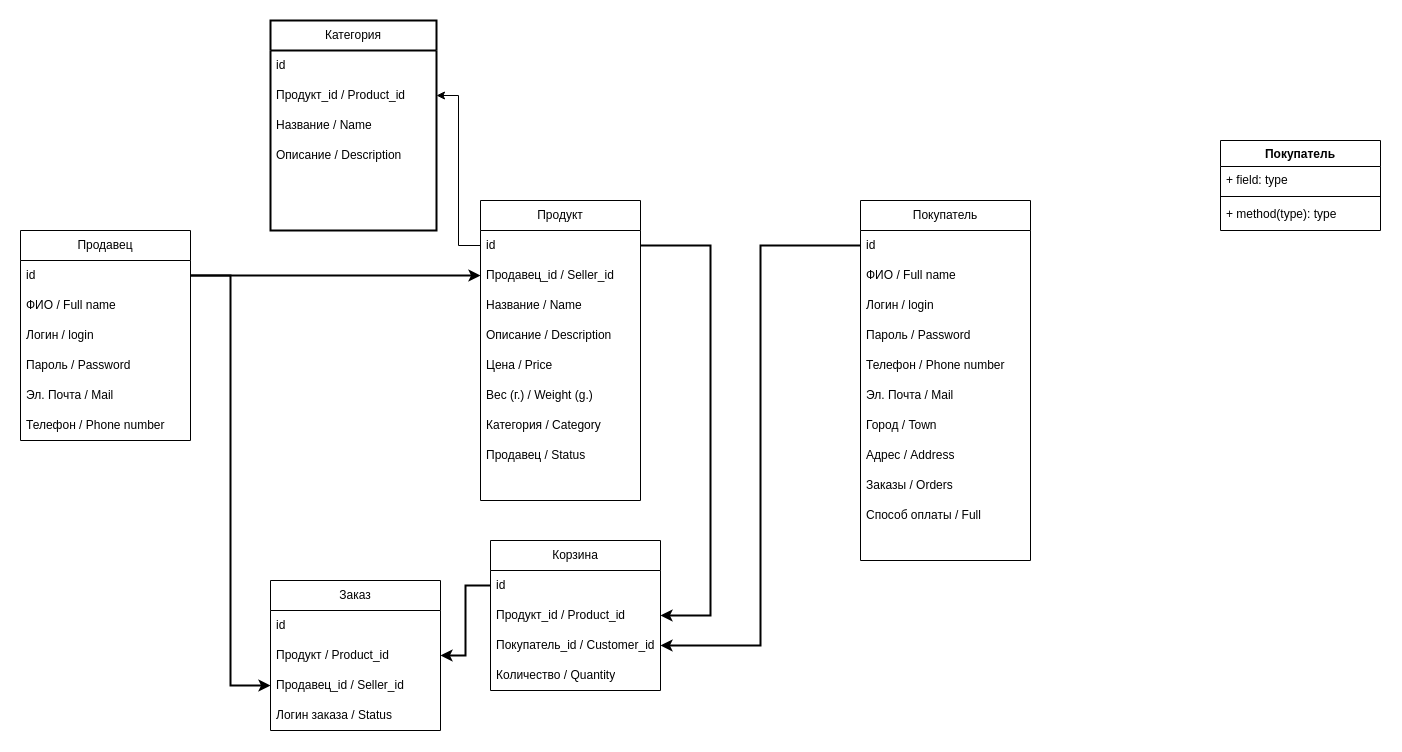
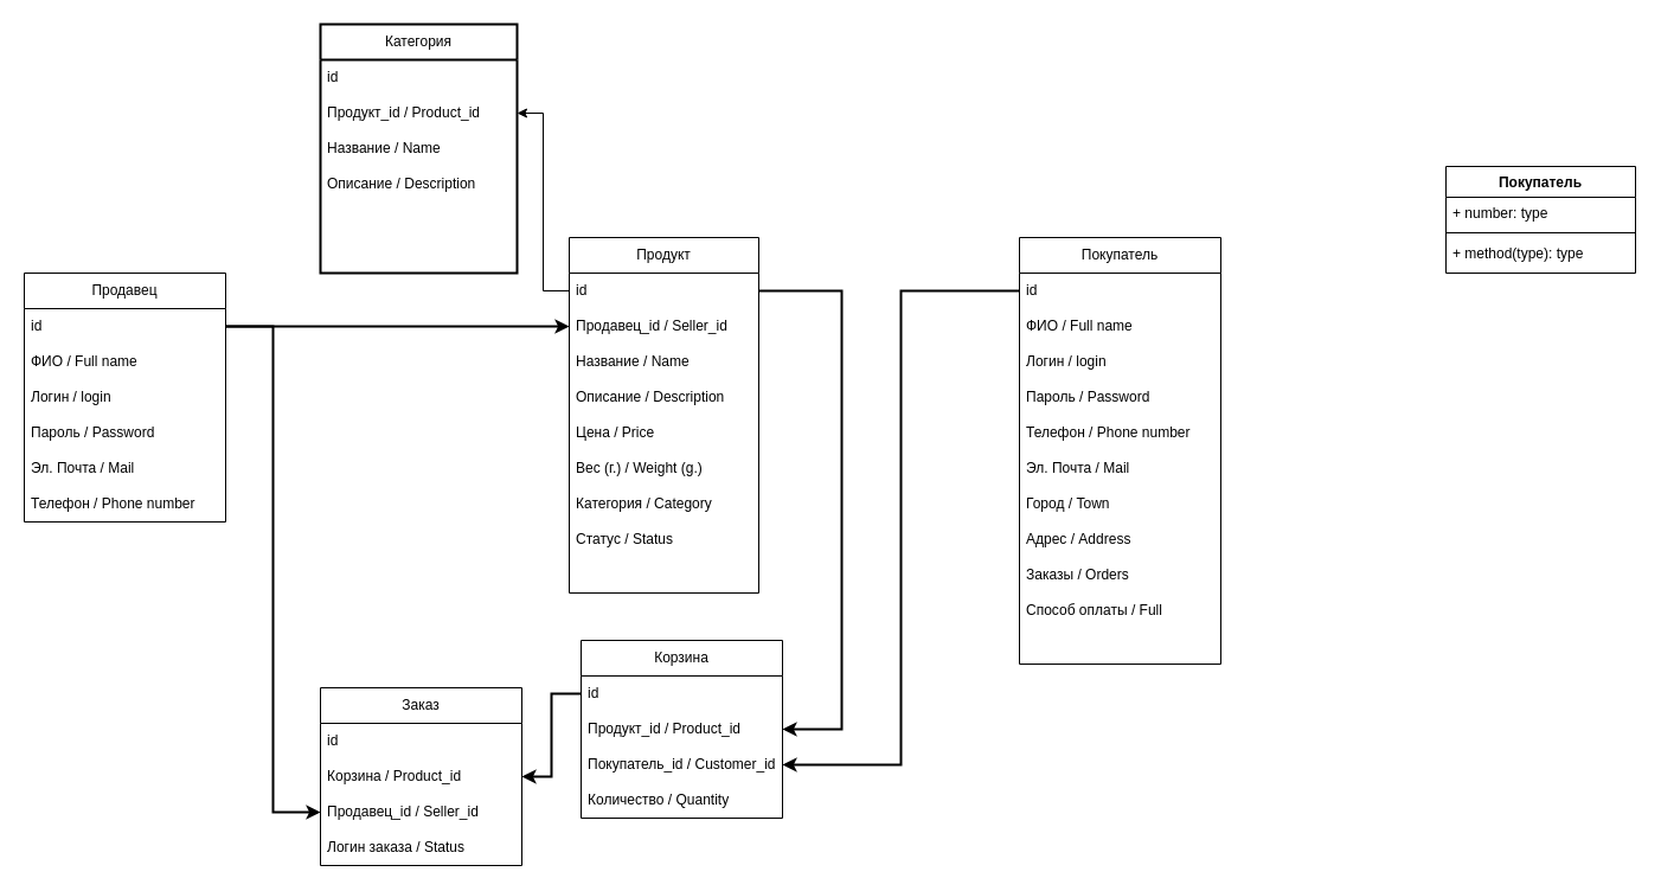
  <mxCell id="0" />
  <mxCell id="1" parent="0" />
  <mxCell id="2" value="Продукт" style="swimlane;fontStyle=0;childLayout=stackLayout;horizontal=1;startSize=30;horizontalStack=0;resizeParent=1;resizeParentMax=0;resizeLast=0;collapsible=1;marginBottom=0;whiteSpace=wrap;html=1;" vertex="1" parent="1"><mxGeometry x="480" y="200" width="160" height="300" as="geometry" /></mxCell>
  <mxCell id="3" value="id" style="text;strokeColor=none;fillColor=none;align=left;verticalAlign=middle;spacingLeft=4;spacingRight=4;overflow=hidden;points=[[0,0.5],[1,0.5]];portConstraint=eastwest;rotatable=0;whiteSpace=wrap;html=1;" vertex="1" parent="2"><mxGeometry y="30" width="160" height="30" as="geometry" /></mxCell>
  <mxCell id="4" value="Продавец_id / Seller_id" style="text;strokeColor=none;fillColor=none;align=left;verticalAlign=middle;spacingLeft=4;spacingRight=4;overflow=hidden;points=[[0,0.5],[1,0.5]];portConstraint=eastwest;rotatable=0;whiteSpace=wrap;html=1;" vertex="1" parent="2"><mxGeometry y="60" width="160" height="30" as="geometry" /></mxCell>
  <mxCell id="5" value="Название / Name" style="text;strokeColor=none;fillColor=none;align=left;verticalAlign=middle;spacingLeft=4;spacingRight=4;overflow=hidden;points=[[0,0.5],[1,0.5]];portConstraint=eastwest;rotatable=0;whiteSpace=wrap;html=1;" vertex="1" parent="2"><mxGeometry y="90" width="160" height="30" as="geometry" /></mxCell>
  <mxCell id="6" value="Описание / Description" style="text;strokeColor=none;fillColor=none;align=left;verticalAlign=middle;spacingLeft=4;spacingRight=4;overflow=hidden;points=[[0,0.5],[1,0.5]];portConstraint=eastwest;rotatable=0;whiteSpace=wrap;html=1;" vertex="1" parent="2"><mxGeometry y="120" width="160" height="30" as="geometry" /></mxCell>
  <mxCell id="7" value="Цена / Price" style="text;strokeColor=none;fillColor=none;align=left;verticalAlign=middle;spacingLeft=4;spacingRight=4;overflow=hidden;points=[[0,0.5],[1,0.5]];portConstraint=eastwest;rotatable=0;whiteSpace=wrap;html=1;" vertex="1" parent="2"><mxGeometry y="150" width="160" height="30" as="geometry" /></mxCell>
  <mxCell id="8" value="Вес (г.) / Weight (g.)" style="text;strokeColor=none;fillColor=none;align=left;verticalAlign=middle;spacingLeft=4;spacingRight=4;overflow=hidden;points=[[0,0.5],[1,0.5]];portConstraint=eastwest;rotatable=0;whiteSpace=wrap;html=1;" vertex="1" parent="2"><mxGeometry y="180" width="160" height="30" as="geometry" /></mxCell>
  <mxCell id="9" value="Категория / Category" style="text;strokeColor=none;fillColor=none;align=left;verticalAlign=middle;spacingLeft=4;spacingRight=4;overflow=hidden;points=[[0,0.5],[1,0.5]];portConstraint=eastwest;rotatable=0;whiteSpace=wrap;html=1;" vertex="1" parent="2"><mxGeometry y="210" width="160" height="30" as="geometry" /></mxCell>
- <mxCell id="10" value="Продавец / Status" style="text;strokeColor=none;fillColor=none;align=left;verticalAlign=middle;spacingLeft=4;spacingRight=4;overflow=hidden;points=[[0,0.5],[1,0.5]];portConstraint=eastwest;rotatable=0;whiteSpace=wrap;html=1;" vertex="1" parent="2"><mxGeometry y="240" width="160" height="30" as="geometry" /></mxCell>
+ <mxCell id="10" value="Статус / Status" style="text;strokeColor=none;fillColor=none;align=left;verticalAlign=middle;spacingLeft=4;spacingRight=4;overflow=hidden;points=[[0,0.5],[1,0.5]];portConstraint=eastwest;rotatable=0;whiteSpace=wrap;html=1;" vertex="1" parent="2"><mxGeometry y="240" width="160" height="30" as="geometry" /></mxCell>
  <mxCell id="11" style="text;strokeColor=none;fillColor=none;align=left;verticalAlign=middle;spacingLeft=4;spacingRight=4;overflow=hidden;points=[[0,0.5],[1,0.5]];portConstraint=eastwest;rotatable=0;whiteSpace=wrap;html=1;" vertex="1" parent="2"><mxGeometry y="270" width="160" height="30" as="geometry" /></mxCell>
  <mxCell id="12" value="Продавец" style="swimlane;fontStyle=0;childLayout=stackLayout;horizontal=1;startSize=30;horizontalStack=0;resizeParent=1;resizeParentMax=0;resizeLast=0;collapsible=1;marginBottom=0;whiteSpace=wrap;html=1;" vertex="1" parent="1"><mxGeometry x="20" y="230" width="170" height="210" as="geometry" /></mxCell>
  <mxCell id="13" value="id" style="text;strokeColor=none;fillColor=none;align=left;verticalAlign=middle;spacingLeft=4;spacingRight=4;overflow=hidden;points=[[0,0.5],[1,0.5]];portConstraint=eastwest;rotatable=0;whiteSpace=wrap;html=1;" vertex="1" parent="12"><mxGeometry y="30" width="170" height="30" as="geometry" /></mxCell>
  <mxCell id="14" value="ФИО / Full name" style="text;strokeColor=none;fillColor=none;align=left;verticalAlign=middle;spacingLeft=4;spacingRight=4;overflow=hidden;points=[[0,0.5],[1,0.5]];portConstraint=eastwest;rotatable=0;whiteSpace=wrap;html=1;" vertex="1" parent="12"><mxGeometry y="60" width="170" height="30" as="geometry" /></mxCell>
  <mxCell id="15" value="Логин / login" style="text;strokeColor=none;fillColor=none;align=left;verticalAlign=middle;spacingLeft=4;spacingRight=4;overflow=hidden;points=[[0,0.5],[1,0.5]];portConstraint=eastwest;rotatable=0;whiteSpace=wrap;html=1;" vertex="1" parent="12"><mxGeometry y="90" width="170" height="30" as="geometry" /></mxCell>
  <mxCell id="16" value="Пароль / Password" style="text;strokeColor=none;fillColor=none;align=left;verticalAlign=middle;spacingLeft=4;spacingRight=4;overflow=hidden;points=[[0,0.5],[1,0.5]];portConstraint=eastwest;rotatable=0;whiteSpace=wrap;html=1;" vertex="1" parent="12"><mxGeometry y="120" width="170" height="30" as="geometry" /></mxCell>
  <mxCell id="17" value="Эл. Почта / Mail" style="text;strokeColor=none;fillColor=none;align=left;verticalAlign=middle;spacingLeft=4;spacingRight=4;overflow=hidden;points=[[0,0.5],[1,0.5]];portConstraint=eastwest;rotatable=0;whiteSpace=wrap;html=1;" vertex="1" parent="12"><mxGeometry y="150" width="170" height="30" as="geometry" /></mxCell>
  <mxCell id="18" value="Телефон / Phone number" style="text;strokeColor=none;fillColor=none;align=left;verticalAlign=middle;spacingLeft=4;spacingRight=4;overflow=hidden;points=[[0,0.5],[1,0.5]];portConstraint=eastwest;rotatable=0;whiteSpace=wrap;html=1;" vertex="1" parent="12"><mxGeometry y="180" width="170" height="30" as="geometry" /></mxCell>
  <mxCell id="19" value="Покупатель" style="swimlane;fontStyle=0;childLayout=stackLayout;horizontal=1;startSize=30;horizontalStack=0;resizeParent=1;resizeParentMax=0;resizeLast=0;collapsible=1;marginBottom=0;whiteSpace=wrap;html=1;" vertex="1" parent="1"><mxGeometry x="860" y="200" width="170" height="360" as="geometry" /></mxCell>
  <mxCell id="20" value="id" style="text;strokeColor=none;fillColor=none;align=left;verticalAlign=middle;spacingLeft=4;spacingRight=4;overflow=hidden;points=[[0,0.5],[1,0.5]];portConstraint=eastwest;rotatable=0;whiteSpace=wrap;html=1;" vertex="1" parent="19"><mxGeometry y="30" width="170" height="30" as="geometry" /></mxCell>
  <mxCell id="21" value="ФИО / Full name" style="text;strokeColor=none;fillColor=none;align=left;verticalAlign=middle;spacingLeft=4;spacingRight=4;overflow=hidden;points=[[0,0.5],[1,0.5]];portConstraint=eastwest;rotatable=0;whiteSpace=wrap;html=1;" vertex="1" parent="19"><mxGeometry y="60" width="170" height="30" as="geometry" /></mxCell>
  <mxCell id="22" value="Логин / login" style="text;strokeColor=none;fillColor=none;align=left;verticalAlign=middle;spacingLeft=4;spacingRight=4;overflow=hidden;points=[[0,0.5],[1,0.5]];portConstraint=eastwest;rotatable=0;whiteSpace=wrap;html=1;" vertex="1" parent="19"><mxGeometry y="90" width="170" height="30" as="geometry" /></mxCell>
  <mxCell id="23" value="Пароль / Password" style="text;strokeColor=none;fillColor=none;align=left;verticalAlign=middle;spacingLeft=4;spacingRight=4;overflow=hidden;points=[[0,0.5],[1,0.5]];portConstraint=eastwest;rotatable=0;whiteSpace=wrap;html=1;" vertex="1" parent="19"><mxGeometry y="120" width="170" height="30" as="geometry" /></mxCell>
  <mxCell id="24" value="Телефон / Phone number" style="text;strokeColor=none;fillColor=none;align=left;verticalAlign=middle;spacingLeft=4;spacingRight=4;overflow=hidden;points=[[0,0.5],[1,0.5]];portConstraint=eastwest;rotatable=0;whiteSpace=wrap;html=1;" vertex="1" parent="19"><mxGeometry y="150" width="170" height="30" as="geometry" /></mxCell>
  <mxCell id="25" value="Эл. Почта / Mail" style="text;strokeColor=none;fillColor=none;align=left;verticalAlign=middle;spacingLeft=4;spacingRight=4;overflow=hidden;points=[[0,0.5],[1,0.5]];portConstraint=eastwest;rotatable=0;whiteSpace=wrap;html=1;" vertex="1" parent="19"><mxGeometry y="180" width="170" height="30" as="geometry" /></mxCell>
  <mxCell id="26" value="Город / Town" style="text;strokeColor=none;fillColor=none;align=left;verticalAlign=middle;spacingLeft=4;spacingRight=4;overflow=hidden;points=[[0,0.5],[1,0.5]];portConstraint=eastwest;rotatable=0;whiteSpace=wrap;html=1;" vertex="1" parent="19"><mxGeometry y="210" width="170" height="30" as="geometry" /></mxCell>
  <mxCell id="27" value="Адрес / Address" style="text;strokeColor=none;fillColor=none;align=left;verticalAlign=middle;spacingLeft=4;spacingRight=4;overflow=hidden;points=[[0,0.5],[1,0.5]];portConstraint=eastwest;rotatable=0;whiteSpace=wrap;html=1;" vertex="1" parent="19"><mxGeometry y="240" width="170" height="30" as="geometry" /></mxCell>
  <mxCell id="28" value="Заказы / Orders" style="text;strokeColor=none;fillColor=none;align=left;verticalAlign=middle;spacingLeft=4;spacingRight=4;overflow=hidden;points=[[0,0.5],[1,0.5]];portConstraint=eastwest;rotatable=0;whiteSpace=wrap;html=1;" vertex="1" parent="19"><mxGeometry y="270" width="170" height="30" as="geometry" /></mxCell>
  <mxCell id="29" value="Способ оплаты / Full" style="text;strokeColor=none;fillColor=none;align=left;verticalAlign=middle;spacingLeft=4;spacingRight=4;overflow=hidden;points=[[0,0.5],[1,0.5]];portConstraint=eastwest;rotatable=0;whiteSpace=wrap;html=1;" vertex="1" parent="19"><mxGeometry y="300" width="170" height="30" as="geometry" /></mxCell>
  <mxCell id="30" style="text;strokeColor=none;fillColor=none;align=left;verticalAlign=middle;spacingLeft=4;spacingRight=4;overflow=hidden;points=[[0,0.5],[1,0.5]];portConstraint=eastwest;rotatable=0;whiteSpace=wrap;html=1;" vertex="1" parent="19"><mxGeometry y="330" width="170" height="30" as="geometry" /></mxCell>
  <mxCell id="31" value="Категория" style="swimlane;fontStyle=0;childLayout=stackLayout;horizontal=1;startSize=30;horizontalStack=0;resizeParent=1;resizeParentMax=0;resizeLast=0;collapsible=1;marginBottom=0;whiteSpace=wrap;html=1;strokeWidth=2;" vertex="1" parent="1"><mxGeometry x="270" y="20" width="166" height="210" as="geometry" /></mxCell>
  <mxCell id="32" value="id" style="text;strokeColor=none;fillColor=none;align=left;verticalAlign=middle;spacingLeft=4;spacingRight=4;overflow=hidden;points=[[0,0.5],[1,0.5]];portConstraint=eastwest;rotatable=0;whiteSpace=wrap;html=1;" vertex="1" parent="31"><mxGeometry y="30" width="166" height="30" as="geometry" /></mxCell>
  <mxCell id="33" value="Продукт_id / Product_id" style="text;strokeColor=none;fillColor=none;align=left;verticalAlign=middle;spacingLeft=4;spacingRight=4;overflow=hidden;points=[[0,0.5],[1,0.5]];portConstraint=eastwest;rotatable=0;whiteSpace=wrap;html=1;" vertex="1" parent="31"><mxGeometry y="60" width="166" height="30" as="geometry" /></mxCell>
  <mxCell id="34" value="Название / Name" style="text;strokeColor=none;fillColor=none;align=left;verticalAlign=middle;spacingLeft=4;spacingRight=4;overflow=hidden;points=[[0,0.5],[1,0.5]];portConstraint=eastwest;rotatable=0;whiteSpace=wrap;html=1;" vertex="1" parent="31"><mxGeometry y="90" width="166" height="30" as="geometry" /></mxCell>
  <mxCell id="35" value="Описание / Description" style="text;strokeColor=none;fillColor=none;align=left;verticalAlign=middle;spacingLeft=4;spacingRight=4;overflow=hidden;points=[[0,0.5],[1,0.5]];portConstraint=eastwest;rotatable=0;whiteSpace=wrap;html=1;" vertex="1" parent="31"><mxGeometry y="120" width="166" height="30" as="geometry" /></mxCell>
  <mxCell id="36" style="text;strokeColor=none;fillColor=none;align=left;verticalAlign=middle;spacingLeft=4;spacingRight=4;overflow=hidden;points=[[0,0.5],[1,0.5]];portConstraint=eastwest;rotatable=0;whiteSpace=wrap;html=1;" vertex="1" parent="31"><mxGeometry y="150" width="166" height="30" as="geometry" /></mxCell>
  <mxCell id="37" style="text;strokeColor=none;fillColor=none;align=left;verticalAlign=middle;spacingLeft=4;spacingRight=4;overflow=hidden;points=[[0,0.5],[1,0.5]];portConstraint=eastwest;rotatable=0;whiteSpace=wrap;html=1;" vertex="1" parent="31"><mxGeometry y="180" width="166" height="30" as="geometry" /></mxCell>
  <mxCell id="38" value="Заказ" style="swimlane;fontStyle=0;childLayout=stackLayout;horizontal=1;startSize=30;horizontalStack=0;resizeParent=1;resizeParentMax=0;resizeLast=0;collapsible=1;marginBottom=0;whiteSpace=wrap;html=1;" vertex="1" parent="1"><mxGeometry x="270" y="580" width="170" height="150" as="geometry" /></mxCell>
  <mxCell id="39" value="id" style="text;strokeColor=none;fillColor=none;align=left;verticalAlign=middle;spacingLeft=4;spacingRight=4;overflow=hidden;points=[[0,0.5],[1,0.5]];portConstraint=eastwest;rotatable=0;whiteSpace=wrap;html=1;" vertex="1" parent="38"><mxGeometry y="30" width="170" height="30" as="geometry" /></mxCell>
- <mxCell id="40" value="Продукт / Product_id" style="text;strokeColor=none;fillColor=none;align=left;verticalAlign=middle;spacingLeft=4;spacingRight=4;overflow=hidden;points=[[0,0.5],[1,0.5]];portConstraint=eastwest;rotatable=0;whiteSpace=wrap;html=1;" vertex="1" parent="38"><mxGeometry y="60" width="170" height="30" as="geometry" /></mxCell>
+ <mxCell id="40" value="Корзина / Product_id" style="text;strokeColor=none;fillColor=none;align=left;verticalAlign=middle;spacingLeft=4;spacingRight=4;overflow=hidden;points=[[0,0.5],[1,0.5]];portConstraint=eastwest;rotatable=0;whiteSpace=wrap;html=1;" vertex="1" parent="38"><mxGeometry y="60" width="170" height="30" as="geometry" /></mxCell>
  <mxCell id="41" value="Продавец_id / Seller_id" style="text;strokeColor=none;fillColor=none;align=left;verticalAlign=middle;spacingLeft=4;spacingRight=4;overflow=hidden;points=[[0,0.5],[1,0.5]];portConstraint=eastwest;rotatable=0;whiteSpace=wrap;html=1;" vertex="1" parent="38"><mxGeometry y="90" width="170" height="30" as="geometry" /></mxCell>
  <mxCell id="42" value="Логин заказа / Status" style="text;strokeColor=none;fillColor=none;align=left;verticalAlign=middle;spacingLeft=4;spacingRight=4;overflow=hidden;points=[[0,0.5],[1,0.5]];portConstraint=eastwest;rotatable=0;whiteSpace=wrap;html=1;" vertex="1" parent="38"><mxGeometry y="120" width="170" height="30" as="geometry" /></mxCell>
  <mxCell id="43" value="Корзина" style="swimlane;fontStyle=0;childLayout=stackLayout;horizontal=1;startSize=30;horizontalStack=0;resizeParent=1;resizeParentMax=0;resizeLast=0;collapsible=1;marginBottom=0;whiteSpace=wrap;html=1;" vertex="1" parent="1"><mxGeometry x="490" y="540" width="170" height="150" as="geometry" /></mxCell>
  <mxCell id="44" value="id" style="text;strokeColor=none;fillColor=none;align=left;verticalAlign=middle;spacingLeft=4;spacingRight=4;overflow=hidden;points=[[0,0.5],[1,0.5]];portConstraint=eastwest;rotatable=0;whiteSpace=wrap;html=1;" vertex="1" parent="43"><mxGeometry y="30" width="170" height="30" as="geometry" /></mxCell>
  <mxCell id="45" value="Продукт_id / Product_id" style="text;strokeColor=none;fillColor=none;align=left;verticalAlign=middle;spacingLeft=4;spacingRight=4;overflow=hidden;points=[[0,0.5],[1,0.5]];portConstraint=eastwest;rotatable=0;whiteSpace=wrap;html=1;" vertex="1" parent="43"><mxGeometry y="60" width="170" height="30" as="geometry" /></mxCell>
  <mxCell id="46" value="Покупатель_id / Customer_id" style="text;strokeColor=none;fillColor=none;align=left;verticalAlign=middle;spacingLeft=4;spacingRight=4;overflow=hidden;points=[[0,0.5],[1,0.5]];portConstraint=eastwest;rotatable=0;whiteSpace=wrap;html=1;" vertex="1" parent="43"><mxGeometry y="90" width="170" height="30" as="geometry" /></mxCell>
  <mxCell id="47" value="Количество / Quantity" style="text;strokeColor=none;fillColor=none;align=left;verticalAlign=middle;spacingLeft=4;spacingRight=4;overflow=hidden;points=[[0,0.5],[1,0.5]];portConstraint=eastwest;rotatable=0;whiteSpace=wrap;html=1;" vertex="1" parent="43"><mxGeometry y="120" width="170" height="30" as="geometry" /></mxCell>
  <mxCell id="48" style="edgeStyle=orthogonalEdgeStyle;rounded=0;orthogonalLoop=1;jettySize=auto;html=1;strokeWidth=2;" edge="1" parent="1" source="13" target="4"><mxGeometry relative="1" as="geometry" /></mxCell>
  <mxCell id="49" style="edgeStyle=orthogonalEdgeStyle;rounded=0;orthogonalLoop=1;jettySize=auto;html=1;strokeWidth=2;" edge="1" parent="1" source="44" target="40"><mxGeometry relative="1" as="geometry" /></mxCell>
  <mxCell id="50" style="edgeStyle=orthogonalEdgeStyle;rounded=0;orthogonalLoop=1;jettySize=auto;html=1;elbow=vertical;strokeWidth=2;" edge="1" parent="1" source="13" target="41"><mxGeometry relative="1" as="geometry" /></mxCell>
  <mxCell id="51" style="edgeStyle=orthogonalEdgeStyle;rounded=0;orthogonalLoop=1;jettySize=auto;html=1;" edge="1" parent="1" source="3" target="33"><mxGeometry relative="1" as="geometry" /></mxCell>
  <mxCell id="52" style="edgeStyle=orthogonalEdgeStyle;rounded=0;orthogonalLoop=1;jettySize=auto;html=1;strokeWidth=2;" edge="1" parent="1" source="20" target="46"><mxGeometry relative="1" as="geometry" /></mxCell>
  <mxCell id="53" style="edgeStyle=orthogonalEdgeStyle;rounded=0;orthogonalLoop=1;jettySize=auto;html=1;strokeWidth=2;" edge="1" parent="1" source="3" target="45"><mxGeometry relative="1" as="geometry"><Array as="points"><mxPoint x="710" y="245" /><mxPoint x="710" y="615" /></Array></mxGeometry></mxCell>
  <mxCell id="54" value="Покупатель" style="swimlane;fontStyle=1;align=center;verticalAlign=top;childLayout=stackLayout;horizontal=1;startSize=26;horizontalStack=0;resizeParent=1;resizeParentMax=0;resizeLast=0;collapsible=1;marginBottom=0;whiteSpace=wrap;html=1;" vertex="1" parent="1"><mxGeometry x="1220" y="140" width="160" height="90" as="geometry" /></mxCell>
- <mxCell id="55" value="+ field: type" style="text;strokeColor=none;fillColor=none;align=left;verticalAlign=top;spacingLeft=4;spacingRight=4;overflow=hidden;rotatable=0;points=[[0,0.5],[1,0.5]];portConstraint=eastwest;whiteSpace=wrap;html=1;" vertex="1" parent="54"><mxGeometry y="26" width="160" height="26" as="geometry" /></mxCell>
+ <mxCell id="55" value="+ number: type" style="text;strokeColor=none;fillColor=none;align=left;verticalAlign=top;spacingLeft=4;spacingRight=4;overflow=hidden;rotatable=0;points=[[0,0.5],[1,0.5]];portConstraint=eastwest;whiteSpace=wrap;html=1;" vertex="1" parent="54"><mxGeometry y="26" width="160" height="26" as="geometry" /></mxCell>
  <mxCell id="56" value="" style="line;strokeWidth=1;fillColor=none;align=left;verticalAlign=middle;spacingTop=-1;spacingLeft=3;spacingRight=3;rotatable=0;labelPosition=right;points=[];portConstraint=eastwest;strokeColor=inherit;" vertex="1" parent="54"><mxGeometry y="52" width="160" height="8" as="geometry" /></mxCell>
  <mxCell id="57" value="+ method(type): type" style="text;strokeColor=none;fillColor=none;align=left;verticalAlign=top;spacingLeft=4;spacingRight=4;overflow=hidden;rotatable=0;points=[[0,0.5],[1,0.5]];portConstraint=eastwest;whiteSpace=wrap;html=1;" vertex="1" parent="54"><mxGeometry y="60" width="160" height="30" as="geometry" /></mxCell>
